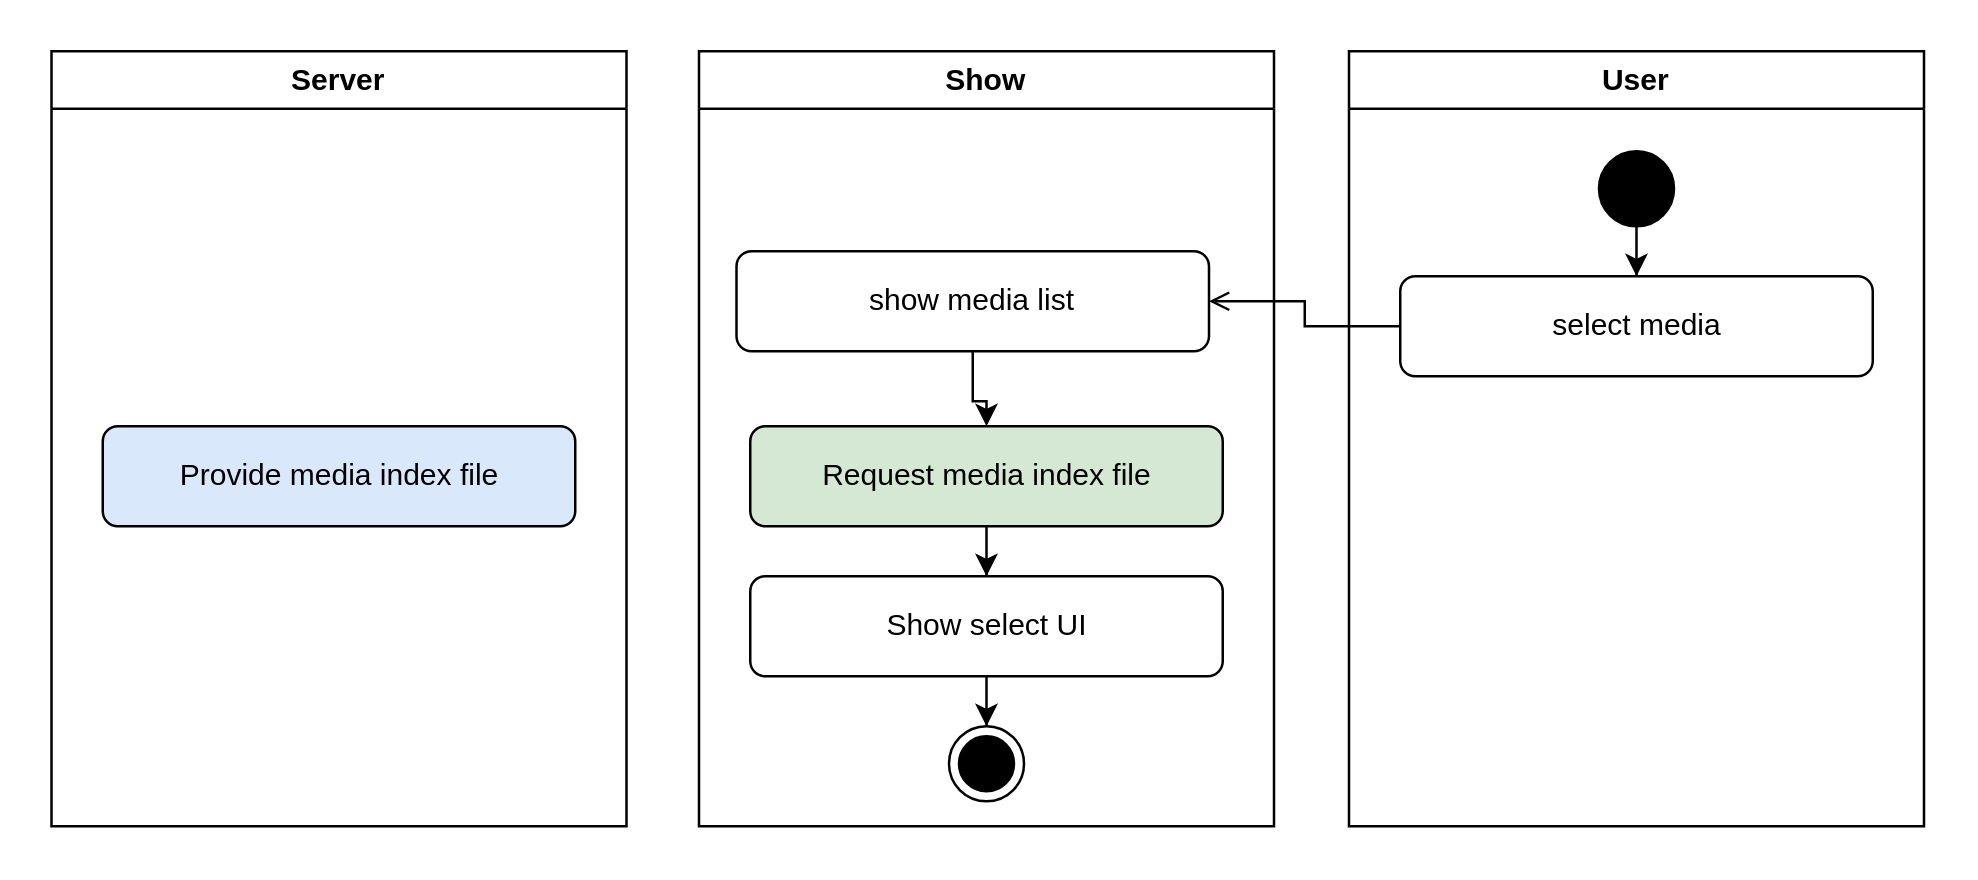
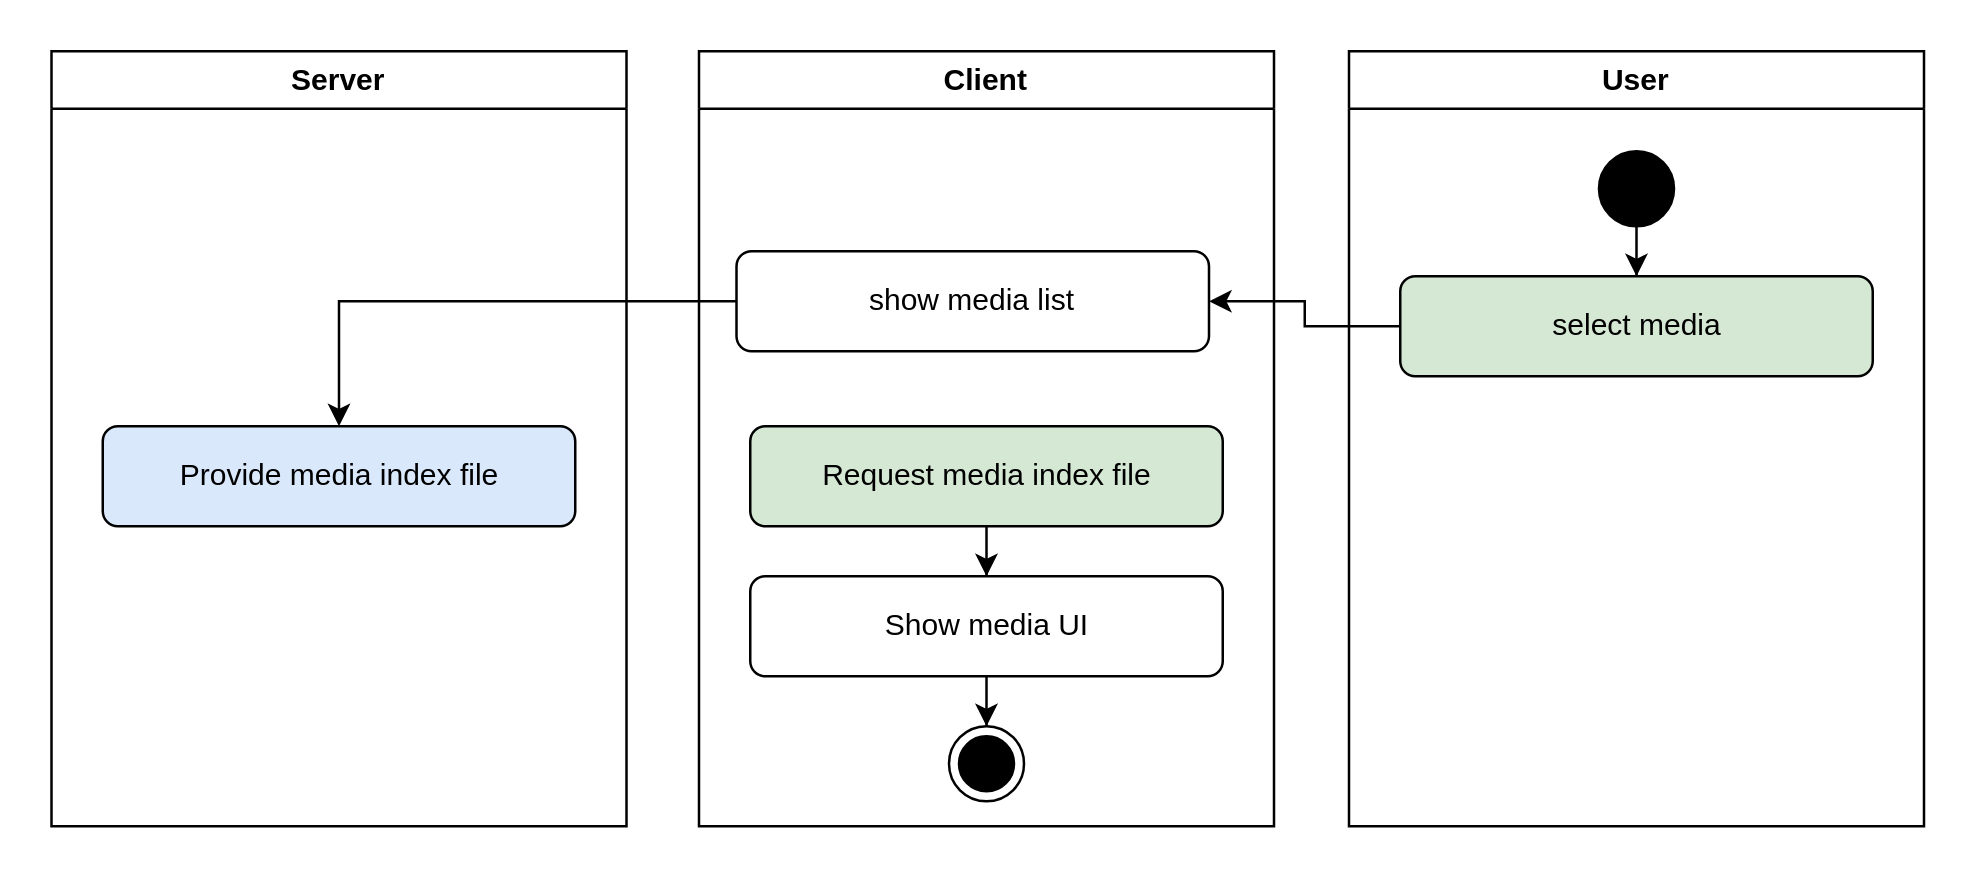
  <mxCell id="0" />
  <mxCell id="1" parent="0" />
- <mxCell id="2" value="Show" style="swimlane;whiteSpace=wrap;html=1;" parent="1" vertex="1"><mxGeometry x="279" y="20" width="230" height="310" as="geometry" /></mxCell>
+ <mxCell id="2" value="Client" style="swimlane;whiteSpace=wrap;html=1;" parent="1" vertex="1"><mxGeometry x="279" y="20" width="230" height="310" as="geometry" /></mxCell>
  <mxCell id="3" value="" style="ellipse;html=1;shape=endState;fillColor=strokeColor;" vertex="1" parent="2"><mxGeometry x="100" y="270" width="30" height="30" as="geometry" /></mxCell>
  <mxCell id="4" value="show media list" style="rounded=1;whiteSpace=wrap;html=1;" vertex="1" parent="2"><mxGeometry x="15" y="80" width="189" height="40" as="geometry" /></mxCell>
  <mxCell id="5" value="" style="edgeStyle=orthogonalEdgeStyle;rounded=0;orthogonalLoop=1;jettySize=auto;html=1;" edge="1" parent="2" source="6" target="8"><mxGeometry relative="1" as="geometry" /></mxCell>
  <mxCell id="6" value="Request media index file" style="rounded=1;whiteSpace=wrap;html=1;fillColor=#d5e8d4;" vertex="1" parent="2"><mxGeometry x="20.5" y="150" width="189" height="40" as="geometry" /></mxCell>
  <mxCell id="7" value="" style="edgeStyle=orthogonalEdgeStyle;rounded=0;orthogonalLoop=1;jettySize=auto;html=1;" edge="1" parent="2" source="8" target="3"><mxGeometry relative="1" as="geometry" /></mxCell>
- <mxCell id="8" value="Show select UI" style="rounded=1;whiteSpace=wrap;html=1;" vertex="1" parent="2"><mxGeometry x="20.5" y="210" width="189" height="40" as="geometry" /></mxCell>
+ <mxCell id="8" value="Show media UI" style="rounded=1;whiteSpace=wrap;html=1;" vertex="1" parent="2"><mxGeometry x="20.5" y="210" width="189" height="40" as="geometry" /></mxCell>
  <mxCell id="9" value="User" style="swimlane;whiteSpace=wrap;html=1;" parent="1" vertex="1"><mxGeometry x="539" y="20" width="230" height="310" as="geometry" /></mxCell>
- <mxCell id="10" value="select media" style="rounded=1;whiteSpace=wrap;html=1;" vertex="1" parent="9"><mxGeometry x="20.5" y="90" width="189" height="40" as="geometry" /></mxCell>
+ <mxCell id="10" value="select media" style="rounded=1;whiteSpace=wrap;html=1;fillColor=#d5e8d4;" vertex="1" parent="9"><mxGeometry x="20.5" y="90" width="189" height="40" as="geometry" /></mxCell>
  <mxCell id="11" value="" style="edgeStyle=orthogonalEdgeStyle;rounded=0;orthogonalLoop=1;jettySize=auto;html=1;" edge="1" parent="9" source="12" target="10"><mxGeometry relative="1" as="geometry" /></mxCell>
  <mxCell id="12" value="" style="ellipse;fillColor=strokeColor;html=1;" vertex="1" parent="9"><mxGeometry x="100" y="40" width="30" height="30" as="geometry" /></mxCell>
  <mxCell id="13" value="Server" style="swimlane;whiteSpace=wrap;html=1;" vertex="1" parent="1"><mxGeometry x="20" y="20" width="230" height="310" as="geometry" /></mxCell>
  <mxCell id="14" value="Provide media index file" style="rounded=1;whiteSpace=wrap;html=1;fillColor=#dae8fc;" vertex="1" parent="13"><mxGeometry x="20.5" y="150" width="189" height="40" as="geometry" /></mxCell>
- <mxCell id="15" value="" style="edgeStyle=orthogonalEdgeStyle;rounded=0;orthogonalLoop=1;jettySize=auto;html=1;endArrow=open;" edge="1" parent="1" source="10" target="4"><mxGeometry relative="1" as="geometry" /></mxCell>
- <mxCell id="16" style="edgeStyle=orthogonalEdgeStyle;rounded=0;orthogonalLoop=1;jettySize=auto;html=1;" edge="1" parent="1" source="4" target="6"><mxGeometry relative="1" as="geometry" /></mxCell>
+ <mxCell id="15" value="" style="edgeStyle=orthogonalEdgeStyle;rounded=0;orthogonalLoop=1;jettySize=auto;html=1;" edge="1" parent="1" source="10" target="4"><mxGeometry relative="1" as="geometry" /></mxCell>
+ <mxCell id="16" style="edgeStyle=orthogonalEdgeStyle;rounded=0;orthogonalLoop=1;jettySize=auto;html=1;entryX=0.5;entryY=0;entryDx=0;entryDy=0;" edge="1" parent="1" source="4" target="14"><mxGeometry relative="1" as="geometry" /></mxCell>
